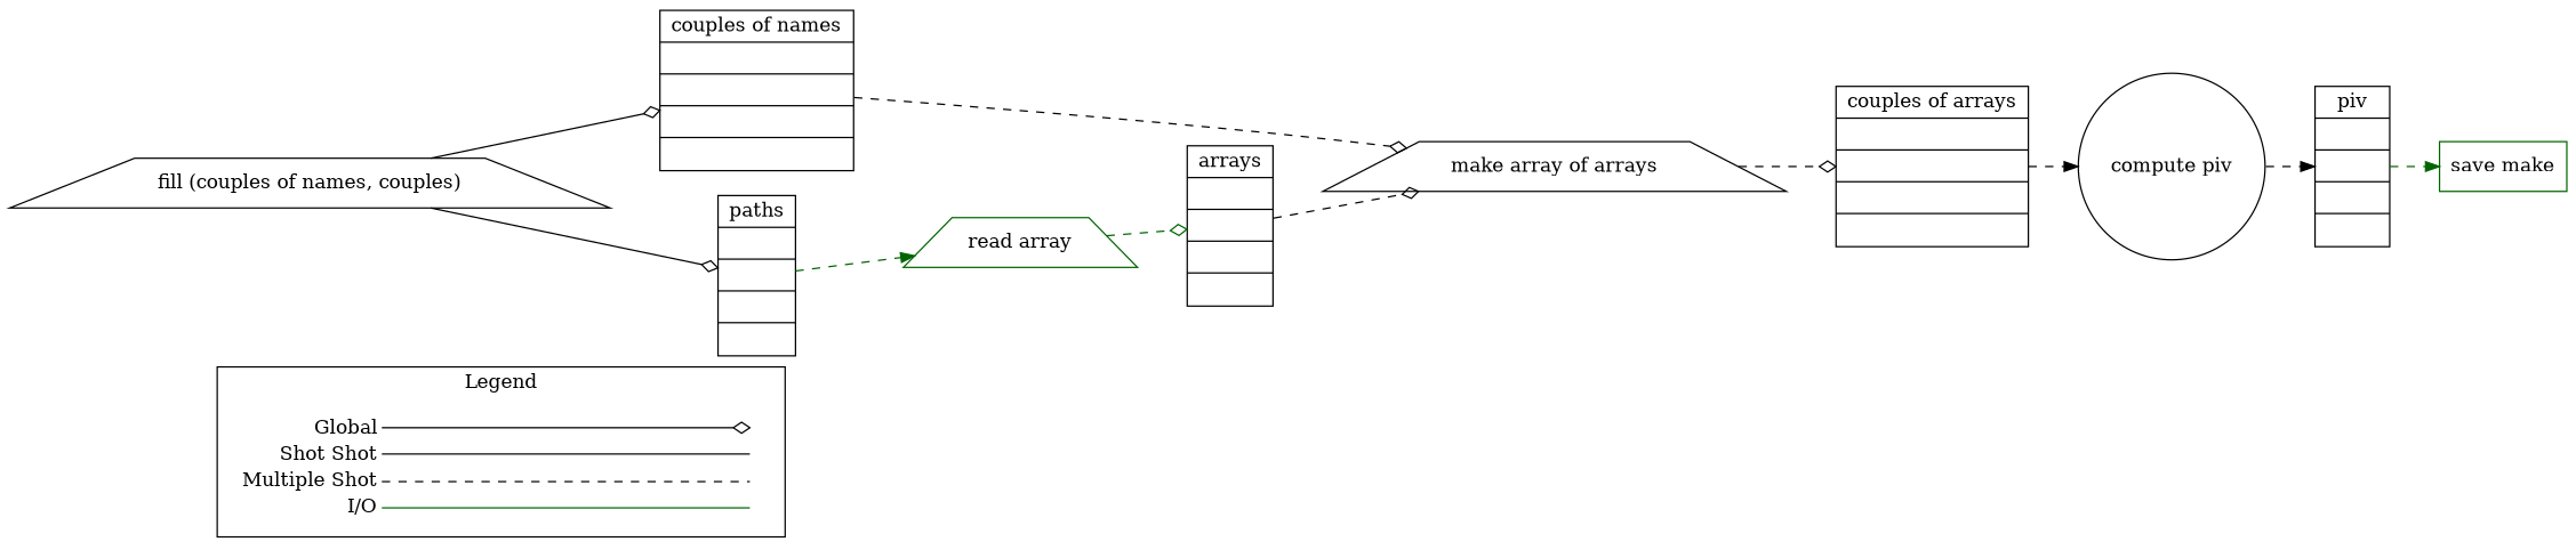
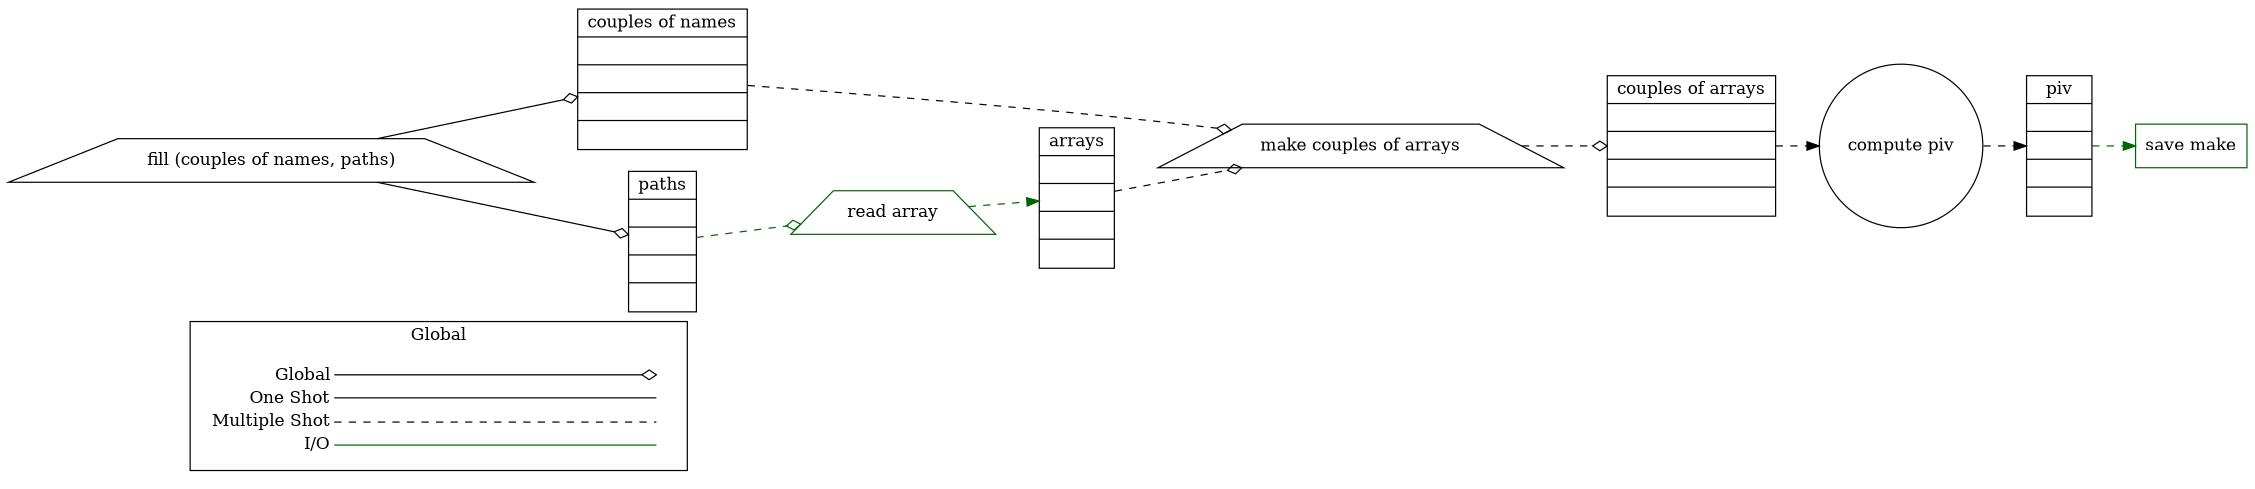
  digraph {
    compound=true
    rankdir=LR
    node [shape=record]
    edge [arrowhead=odiamond style=dashed color=Black]
-   n1 [height="0px" label=<<table border="0" cellpadding="2" cellspacing="0" cellborder="0">  <tr><td align="right" port="i1">Global</td></tr>  <tr><td align="right" port="i2">Shot Shot</td></tr>  <tr><td align="right" port="i3">Multiple Shot</td></tr>  <tr><td align="right" port="i4">I/O</td></tr>  </table>> shape=none width="0px"]
+   n1 [height="0px" label=<<table border="0" cellpadding="2" cellspacing="0" cellborder="0">  <tr><td align="right" port="i1">Global</td></tr>  <tr><td align="right" port="i2">One Shot</td></tr>  <tr><td align="right" port="i3">Multiple Shot</td></tr>  <tr><td align="right" port="i4">I/O</td></tr>  </table>> shape=none width="0px"]
    n2 [height="0px" label=<<table border="0" cellpadding="2" cellspacing="0" cellborder="0"> <tr><td port="i1">&nbsp;</td></tr> <tr><td port="i2">&nbsp;</td></tr> <tr><td port="i3">&nbsp;</td></tr> <tr><td port="i4">&nbsp;</td></tr>  </table>> shape=none width="0px"]
    n3 [label="<f0> couples of names|<f1>|<f2>|<f3>|<f4>"]
-   n4 [color=Black label="make array of arrays" shape=trapezium]
+   n4 [color=Black label="make couples of arrays" shape=trapezium]
    n5 [label="<f0> couples of arrays|<f1>|<f2>|<f3>|<f4>"]
    n6 [label="<f0> paths|<f1>|<f2>|<f3>|<f4>"]
    n7 [color=DarkGreen label="read array" shape=trapezium]
    n8 [label="<f0> arrays|<f1>|<f2>|<f3>|<f4>"]
    n9 [color=Black label="compute piv" shape=circle]
    n10 [label="<f0> piv|<f1>|<f2>|<f3>|<f4>"]
    n11 [color=DarkGreen label="save make" shape=box]
-   n12 [color=Black label="fill (couples of names, couples)" shape=trapezium]
+   n12 [color=Black label="fill (couples of names, paths)" shape=trapezium]
    subgraph cluster_1 {
-     label=Legend
+     label=Global
      n1
      n2
    }
    n1 -> n2 [headport="i1:w" minlen=1 tailport="i1:e" style="" color=""]
    n1 -> n2 [arrowhead=none headport="i2:w" minlen=1 tailport="i2:e" style="" color=""]
    n1 -> n2 [arrowhead=none headport="i3:w" minlen=1 tailport="i3:e" color=""]
    n1 -> n2 [arrowhead=none color=DarkGreen headport="i4:w" minlen=1 tailport="i4:e" style=""]
    n3 -> n4
    n4 -> n5
    n5 -> n9 [arrowhead=normal]
-   n6 -> n7 [arrowhead=normal color=DarkGreen]
-   n7 -> n8 [color=DarkGreen]
+   n6 -> n7 [color=DarkGreen]
+   n7 -> n8 [arrowhead=normal color=DarkGreen]
    n8 -> n4
    n9 -> n10 [arrowhead=normal]
    n10 -> n11 [arrowhead=normal color=DarkGreen]
    n12 -> n3 [style=filled]
    n12 -> n6 [style=filled]
  }
